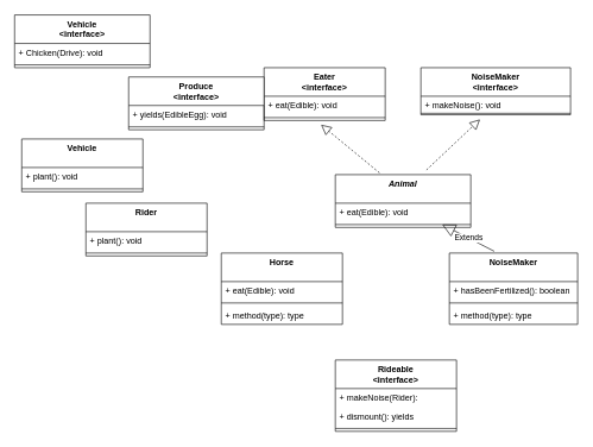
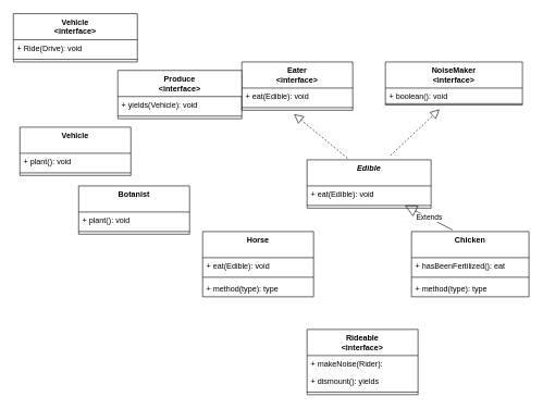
  <mxCell id="0" />
  <mxCell id="1" parent="0" />
  <mxCell id="2" value="Eater&#10;&lt;interface&gt;" style="swimlane;fontStyle=1;align=center;verticalAlign=top;childLayout=stackLayout;horizontal=1;startSize=40;horizontalStack=0;resizeParent=1;resizeParentMax=0;resizeLast=0;collapsible=1;marginBottom=0;" parent="1" vertex="1"><mxGeometry x="370" y="94" width="170" height="74" as="geometry" /></mxCell>
  <mxCell id="3" value="+ eat(Edible): void" style="text;strokeColor=none;fillColor=none;align=left;verticalAlign=top;spacingLeft=4;spacingRight=4;overflow=hidden;rotatable=0;points=[[0,0.5],[1,0.5]];portConstraint=eastwest;" parent="2" vertex="1"><mxGeometry y="40" width="170" height="26" as="geometry" /></mxCell>
  <mxCell id="4" value="" style="line;strokeWidth=1;fillColor=none;align=left;verticalAlign=middle;spacingTop=-1;spacingLeft=3;spacingRight=3;rotatable=0;labelPosition=right;points=[];portConstraint=eastwest;" parent="2" vertex="1"><mxGeometry y="66" width="170" height="8" as="geometry" /></mxCell>
  <mxCell id="5" value="NoiseMaker&#10;&lt;interface&gt;" style="swimlane;fontStyle=1;align=center;verticalAlign=top;childLayout=stackLayout;horizontal=1;startSize=40;horizontalStack=0;resizeParent=1;resizeParentMax=0;resizeLast=0;collapsible=1;marginBottom=0;" vertex="1" parent="1"><mxGeometry x="590" y="94" width="210" height="66" as="geometry" /></mxCell>
- <mxCell id="6" value="+ makeNoise(): void" style="text;strokeColor=none;fillColor=none;align=left;verticalAlign=top;spacingLeft=4;spacingRight=4;overflow=hidden;rotatable=0;points=[[0,0.5],[1,0.5]];portConstraint=eastwest;" vertex="1" parent="5"><mxGeometry y="40" width="210" height="22" as="geometry" /></mxCell>
+ <mxCell id="6" value="+ boolean(): void" style="text;strokeColor=none;fillColor=none;align=left;verticalAlign=top;spacingLeft=4;spacingRight=4;overflow=hidden;rotatable=0;points=[[0,0.5],[1,0.5]];portConstraint=eastwest;" vertex="1" parent="5"><mxGeometry y="40" width="210" height="22" as="geometry" /></mxCell>
  <mxCell id="7" value="" style="line;strokeWidth=1;fillColor=none;align=left;verticalAlign=middle;spacingTop=-1;spacingLeft=3;spacingRight=3;rotatable=0;labelPosition=right;points=[];portConstraint=eastwest;" vertex="1" parent="5"><mxGeometry y="62" width="210" height="4" as="geometry" /></mxCell>
- <mxCell id="8" value="Animal&#10;" style="swimlane;fontStyle=3;align=center;verticalAlign=top;childLayout=stackLayout;horizontal=1;startSize=40;horizontalStack=0;resizeParent=1;resizeParentMax=0;resizeLast=0;collapsible=1;marginBottom=0;" vertex="1" parent="1"><mxGeometry x="470" y="244" width="190" height="74" as="geometry" /></mxCell>
+ <mxCell id="8" value="Edible&#10;" style="swimlane;fontStyle=3;align=center;verticalAlign=top;childLayout=stackLayout;horizontal=1;startSize=40;horizontalStack=0;resizeParent=1;resizeParentMax=0;resizeLast=0;collapsible=1;marginBottom=0;" vertex="1" parent="1"><mxGeometry x="470" y="244" width="190" height="74" as="geometry" /></mxCell>
  <mxCell id="9" value="+ eat(Edible): void" style="text;strokeColor=none;fillColor=none;align=left;verticalAlign=top;spacingLeft=4;spacingRight=4;overflow=hidden;rotatable=0;points=[[0,0.5],[1,0.5]];portConstraint=eastwest;" vertex="1" parent="8"><mxGeometry y="40" width="190" height="26" as="geometry" /></mxCell>
  <mxCell id="10" value="" style="line;strokeWidth=1;fillColor=none;align=left;verticalAlign=middle;spacingTop=-1;spacingLeft=3;spacingRight=3;rotatable=0;labelPosition=right;points=[];portConstraint=eastwest;" vertex="1" parent="8"><mxGeometry y="66" width="190" height="8" as="geometry" /></mxCell>
  <mxCell id="11" value="Horse" style="swimlane;fontStyle=1;align=center;verticalAlign=top;childLayout=stackLayout;horizontal=1;startSize=40;horizontalStack=0;resizeParent=1;resizeParentMax=0;resizeLast=0;collapsible=1;marginBottom=0;" vertex="1" parent="1"><mxGeometry x="310" y="354" width="170" height="100" as="geometry" /></mxCell>
  <mxCell id="12" value="+ eat(Edible): void" style="text;strokeColor=none;fillColor=none;align=left;verticalAlign=top;spacingLeft=4;spacingRight=4;overflow=hidden;rotatable=0;points=[[0,0.5],[1,0.5]];portConstraint=eastwest;" vertex="1" parent="11"><mxGeometry y="40" width="170" height="26" as="geometry" /></mxCell>
  <mxCell id="13" value="" style="line;strokeWidth=1;fillColor=none;align=left;verticalAlign=middle;spacingTop=-1;spacingLeft=3;spacingRight=3;rotatable=0;labelPosition=right;points=[];portConstraint=eastwest;" vertex="1" parent="11"><mxGeometry y="66" width="170" height="8" as="geometry" /></mxCell>
  <mxCell id="14" value="+ method(type): type" style="text;strokeColor=none;fillColor=none;align=left;verticalAlign=top;spacingLeft=4;spacingRight=4;overflow=hidden;rotatable=0;points=[[0,0.5],[1,0.5]];portConstraint=eastwest;" vertex="1" parent="11"><mxGeometry y="74" width="170" height="26" as="geometry" /></mxCell>
- <mxCell id="15" value="NoiseMaker" style="swimlane;fontStyle=1;align=center;verticalAlign=top;childLayout=stackLayout;horizontal=1;startSize=40;horizontalStack=0;resizeParent=1;resizeParentMax=0;resizeLast=0;collapsible=1;marginBottom=0;" vertex="1" parent="1"><mxGeometry x="630" y="354" width="180" height="100" as="geometry" /></mxCell>
- <mxCell id="16" value="+ hasBeenFertilized(): boolean" style="text;strokeColor=none;fillColor=none;align=left;verticalAlign=top;spacingLeft=4;spacingRight=4;overflow=hidden;rotatable=0;points=[[0,0.5],[1,0.5]];portConstraint=eastwest;" vertex="1" parent="15"><mxGeometry y="40" width="180" height="26" as="geometry" /></mxCell>
+ <mxCell id="15" value="Chicken" style="swimlane;fontStyle=1;align=center;verticalAlign=top;childLayout=stackLayout;horizontal=1;startSize=40;horizontalStack=0;resizeParent=1;resizeParentMax=0;resizeLast=0;collapsible=1;marginBottom=0;" vertex="1" parent="1"><mxGeometry x="630" y="354" width="180" height="100" as="geometry" /></mxCell>
+ <mxCell id="16" value="+ hasBeenFertilized(): eat" style="text;strokeColor=none;fillColor=none;align=left;verticalAlign=top;spacingLeft=4;spacingRight=4;overflow=hidden;rotatable=0;points=[[0,0.5],[1,0.5]];portConstraint=eastwest;" vertex="1" parent="15"><mxGeometry y="40" width="180" height="26" as="geometry" /></mxCell>
  <mxCell id="17" value="" style="line;strokeWidth=1;fillColor=none;align=left;verticalAlign=middle;spacingTop=-1;spacingLeft=3;spacingRight=3;rotatable=0;labelPosition=right;points=[];portConstraint=eastwest;" vertex="1" parent="15"><mxGeometry y="66" width="180" height="8" as="geometry" /></mxCell>
  <mxCell id="18" value="+ method(type): type" style="text;strokeColor=none;fillColor=none;align=left;verticalAlign=top;spacingLeft=4;spacingRight=4;overflow=hidden;rotatable=0;points=[[0,0.5],[1,0.5]];portConstraint=eastwest;" vertex="1" parent="15"><mxGeometry y="74" width="180" height="26" as="geometry" /></mxCell>
  <mxCell id="19" value="" style="endArrow=block;dashed=1;endFill=0;endSize=12;html=1;exitX=0.326;exitY=-0.034;exitDx=0;exitDy=0;exitPerimeter=0;" edge="1" parent="1" source="8"><mxGeometry width="160" relative="1" as="geometry"><mxPoint x="500" y="214" as="sourcePoint" /><mxPoint x="450" y="174" as="targetPoint" /></mxGeometry></mxCell>
  <mxCell id="20" value="" style="endArrow=block;dashed=1;endFill=0;endSize=12;html=1;exitX=0.673;exitY=-0.09;exitDx=0;exitDy=0;exitPerimeter=0;" edge="1" parent="1" source="8"><mxGeometry width="160" relative="1" as="geometry"><mxPoint x="580" y="214" as="sourcePoint" /><mxPoint x="673.02" y="166.5" as="targetPoint" /><Array as="points" /></mxGeometry></mxCell>
  <mxCell id="21" value="Extends" style="endArrow=block;endSize=16;endFill=0;html=1;exitX=0.35;exitY=-0.025;exitDx=0;exitDy=0;exitPerimeter=0;" edge="1" parent="1" source="15"><mxGeometry width="160" relative="1" as="geometry"><mxPoint x="690" y="334" as="sourcePoint" /><mxPoint x="620" y="314" as="targetPoint" /></mxGeometry></mxCell>
  <mxCell id="22" value="Produce&#10;&lt;interface&gt;" style="swimlane;fontStyle=1;align=center;verticalAlign=top;childLayout=stackLayout;horizontal=1;startSize=40;horizontalStack=0;resizeParent=1;resizeParentMax=0;resizeLast=0;collapsible=1;marginBottom=0;" vertex="1" parent="1"><mxGeometry x="180" y="107" width="190" height="74" as="geometry" /></mxCell>
- <mxCell id="23" value="+ yields(EdibleEgg): void" style="text;strokeColor=none;fillColor=none;align=left;verticalAlign=top;spacingLeft=4;spacingRight=4;overflow=hidden;rotatable=0;points=[[0,0.5],[1,0.5]];portConstraint=eastwest;" vertex="1" parent="22"><mxGeometry y="40" width="190" height="26" as="geometry" /></mxCell>
+ <mxCell id="23" value="+ yields(Vehicle): void" style="text;strokeColor=none;fillColor=none;align=left;verticalAlign=top;spacingLeft=4;spacingRight=4;overflow=hidden;rotatable=0;points=[[0,0.5],[1,0.5]];portConstraint=eastwest;" vertex="1" parent="22"><mxGeometry y="40" width="190" height="26" as="geometry" /></mxCell>
  <mxCell id="24" value="" style="line;strokeWidth=1;fillColor=none;align=left;verticalAlign=middle;spacingTop=-1;spacingLeft=3;spacingRight=3;rotatable=0;labelPosition=right;points=[];portConstraint=eastwest;" vertex="1" parent="22"><mxGeometry y="66" width="190" height="8" as="geometry" /></mxCell>
- <mxCell id="25" value="Rider" style="swimlane;fontStyle=1;align=center;verticalAlign=top;childLayout=stackLayout;horizontal=1;startSize=40;horizontalStack=0;resizeParent=1;resizeParentMax=0;resizeLast=0;collapsible=1;marginBottom=0;" vertex="1" parent="1"><mxGeometry x="120" y="284" width="170" height="74" as="geometry" /></mxCell>
+ <mxCell id="25" value="Botanist" style="swimlane;fontStyle=1;align=center;verticalAlign=top;childLayout=stackLayout;horizontal=1;startSize=40;horizontalStack=0;resizeParent=1;resizeParentMax=0;resizeLast=0;collapsible=1;marginBottom=0;" vertex="1" parent="1"><mxGeometry x="120" y="284" width="170" height="74" as="geometry" /></mxCell>
  <mxCell id="26" value="+ plant(): void" style="text;strokeColor=none;fillColor=none;align=left;verticalAlign=top;spacingLeft=4;spacingRight=4;overflow=hidden;rotatable=0;points=[[0,0.5],[1,0.5]];portConstraint=eastwest;" vertex="1" parent="25"><mxGeometry y="40" width="170" height="26" as="geometry" /></mxCell>
  <mxCell id="27" value="" style="line;strokeWidth=1;fillColor=none;align=left;verticalAlign=middle;spacingTop=-1;spacingLeft=3;spacingRight=3;rotatable=0;labelPosition=right;points=[];portConstraint=eastwest;" vertex="1" parent="25"><mxGeometry y="66" width="170" height="8" as="geometry" /></mxCell>
  <mxCell id="28" value="Rideable&#10;&lt;interface&gt;" style="swimlane;fontStyle=1;align=center;verticalAlign=top;childLayout=stackLayout;horizontal=1;startSize=40;horizontalStack=0;resizeParent=1;resizeParentMax=0;resizeLast=0;collapsible=1;marginBottom=0;" vertex="1" parent="1"><mxGeometry x="470" y="504" width="170" height="100" as="geometry" /></mxCell>
  <mxCell id="29" value="+ makeNoise(Rider): " style="text;strokeColor=none;fillColor=none;align=left;verticalAlign=top;spacingLeft=4;spacingRight=4;overflow=hidden;rotatable=0;points=[[0,0.5],[1,0.5]];portConstraint=eastwest;" vertex="1" parent="28"><mxGeometry y="40" width="170" height="26" as="geometry" /></mxCell>
  <mxCell id="30" value="+ dismount(): yields" style="text;strokeColor=none;fillColor=none;align=left;verticalAlign=top;spacingLeft=4;spacingRight=4;overflow=hidden;rotatable=0;points=[[0,0.5],[1,0.5]];portConstraint=eastwest;" vertex="1" parent="28"><mxGeometry y="66" width="170" height="26" as="geometry" /></mxCell>
  <mxCell id="31" value="" style="line;strokeWidth=1;fillColor=none;align=left;verticalAlign=middle;spacingTop=-1;spacingLeft=3;spacingRight=3;rotatable=0;labelPosition=right;points=[];portConstraint=eastwest;" vertex="1" parent="28"><mxGeometry y="92" width="170" height="8" as="geometry" /></mxCell>
  <mxCell id="32" value="Vehicle&#10;&lt;interface&gt;" style="swimlane;fontStyle=1;align=center;verticalAlign=top;childLayout=stackLayout;horizontal=1;startSize=40;horizontalStack=0;resizeParent=1;resizeParentMax=0;resizeLast=0;collapsible=1;marginBottom=0;" vertex="1" parent="1"><mxGeometry x="20" y="20" width="190" height="74" as="geometry" /></mxCell>
- <mxCell id="33" value="+ Chicken(Drive): void" style="text;strokeColor=none;fillColor=none;align=left;verticalAlign=top;spacingLeft=4;spacingRight=4;overflow=hidden;rotatable=0;points=[[0,0.5],[1,0.5]];portConstraint=eastwest;" vertex="1" parent="32"><mxGeometry y="40" width="190" height="26" as="geometry" /></mxCell>
+ <mxCell id="33" value="+ Ride(Drive): void" style="text;strokeColor=none;fillColor=none;align=left;verticalAlign=top;spacingLeft=4;spacingRight=4;overflow=hidden;rotatable=0;points=[[0,0.5],[1,0.5]];portConstraint=eastwest;" vertex="1" parent="32"><mxGeometry y="40" width="190" height="26" as="geometry" /></mxCell>
  <mxCell id="34" value="" style="line;strokeWidth=1;fillColor=none;align=left;verticalAlign=middle;spacingTop=-1;spacingLeft=3;spacingRight=3;rotatable=0;labelPosition=right;points=[];portConstraint=eastwest;" vertex="1" parent="32"><mxGeometry y="66" width="190" height="8" as="geometry" /></mxCell>
  <mxCell id="35" value="Vehicle" style="swimlane;fontStyle=1;align=center;verticalAlign=top;childLayout=stackLayout;horizontal=1;startSize=40;horizontalStack=0;resizeParent=1;resizeParentMax=0;resizeLast=0;collapsible=1;marginBottom=0;" vertex="1" parent="1"><mxGeometry x="30" y="194" width="170" height="74" as="geometry" /></mxCell>
  <mxCell id="36" value="+ plant(): void" style="text;strokeColor=none;fillColor=none;align=left;verticalAlign=top;spacingLeft=4;spacingRight=4;overflow=hidden;rotatable=0;points=[[0,0.5],[1,0.5]];portConstraint=eastwest;" vertex="1" parent="35"><mxGeometry y="40" width="170" height="26" as="geometry" /></mxCell>
  <mxCell id="37" value="" style="line;strokeWidth=1;fillColor=none;align=left;verticalAlign=middle;spacingTop=-1;spacingLeft=3;spacingRight=3;rotatable=0;labelPosition=right;points=[];portConstraint=eastwest;" vertex="1" parent="35"><mxGeometry y="66" width="170" height="8" as="geometry" /></mxCell>
